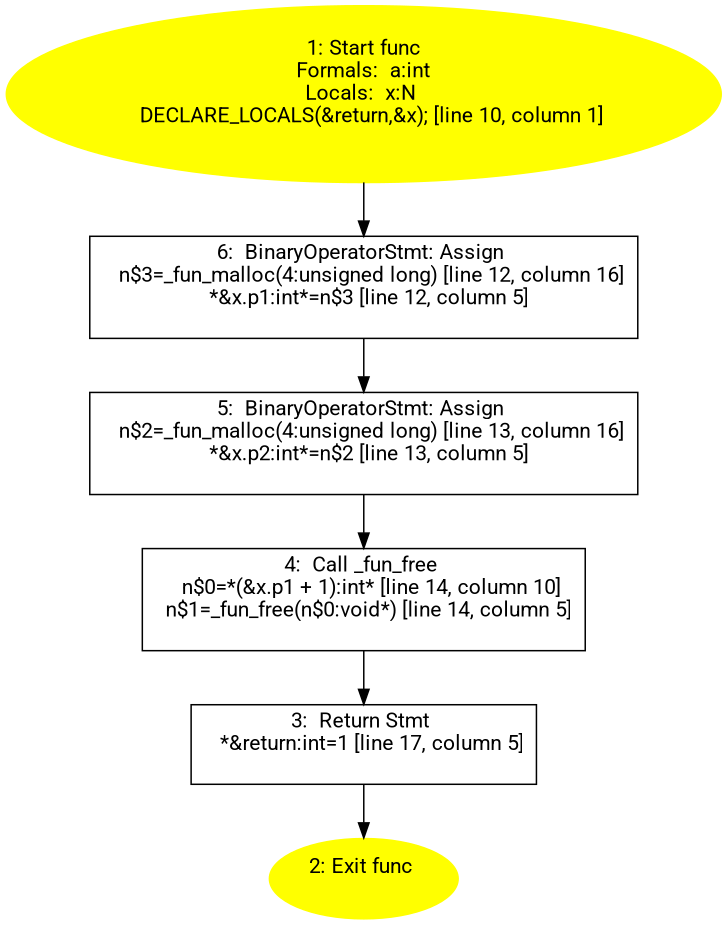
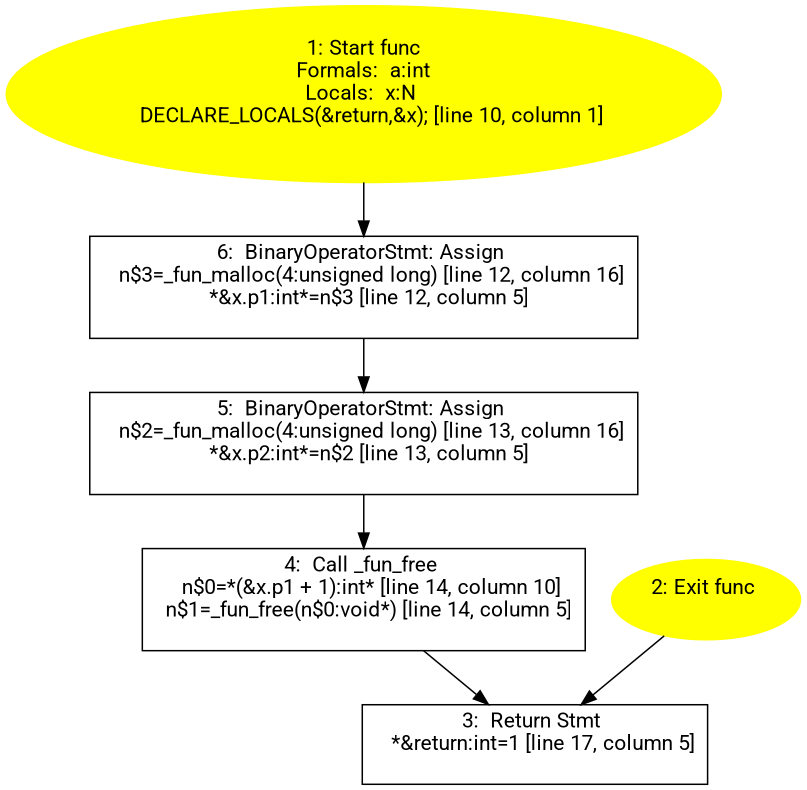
  digraph {
    fontname=Roboto
    node [fontname=Roboto shape=box]
    edge [fontname=Roboto]
    n1 [color=yellow label="1: Start func\nFormals:  a:int\nLocals:  x:N \n   DECLARE_LOCALS(&return,&x); [line 10, column 1]\n " style=filled shape=""]
    n2 [label="6:  BinaryOperatorStmt: Assign \n   n$3=_fun_malloc(4:unsigned long) [line 12, column 16]\n  *&x.p1:int*=n$3 [line 12, column 5]\n "]
    n3 [label="5:  BinaryOperatorStmt: Assign \n   n$2=_fun_malloc(4:unsigned long) [line 13, column 16]\n  *&x.p2:int*=n$2 [line 13, column 5]\n "]
    n4 [color=yellow label="2: Exit func \n  " style=filled shape=""]
    n5 [label="3:  Return Stmt \n   *&return:int=1 [line 17, column 5]\n "]
    n6 [label="4:  Call _fun_free \n   n$0=*(&x.p1 + 1):int* [line 14, column 10]\n  n$1=_fun_free(n$0:void*) [line 14, column 5]\n "]
    n1 -> n2
    n2 -> n3
    n3 -> n6
-   n5 -> n4
+   n4 -> n5
    n6 -> n5
  }
